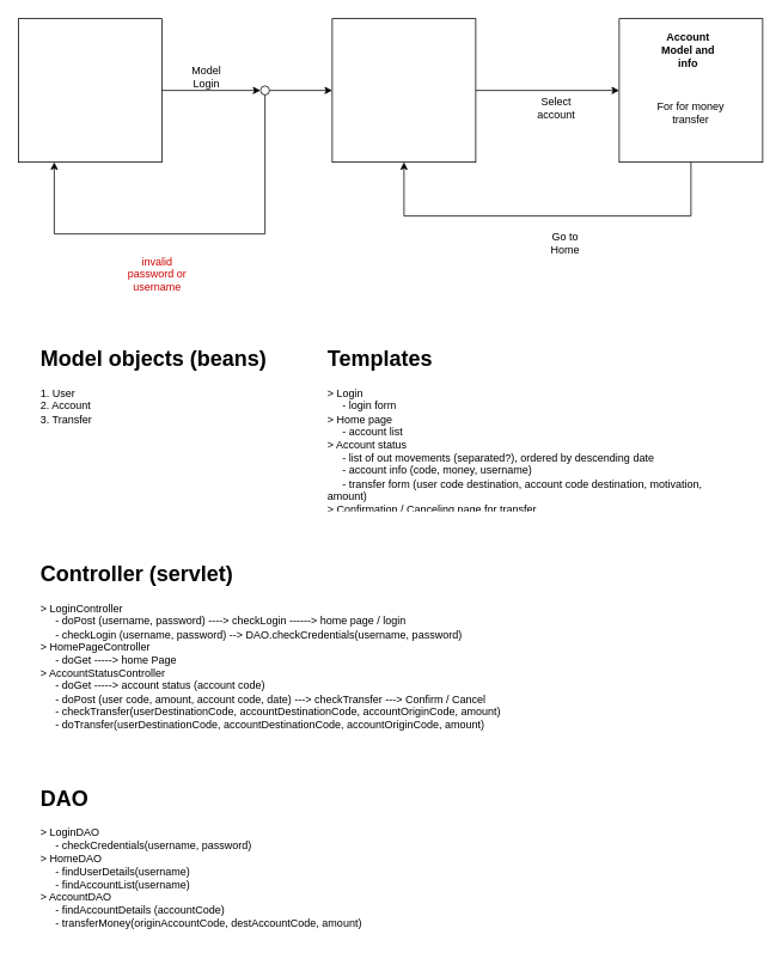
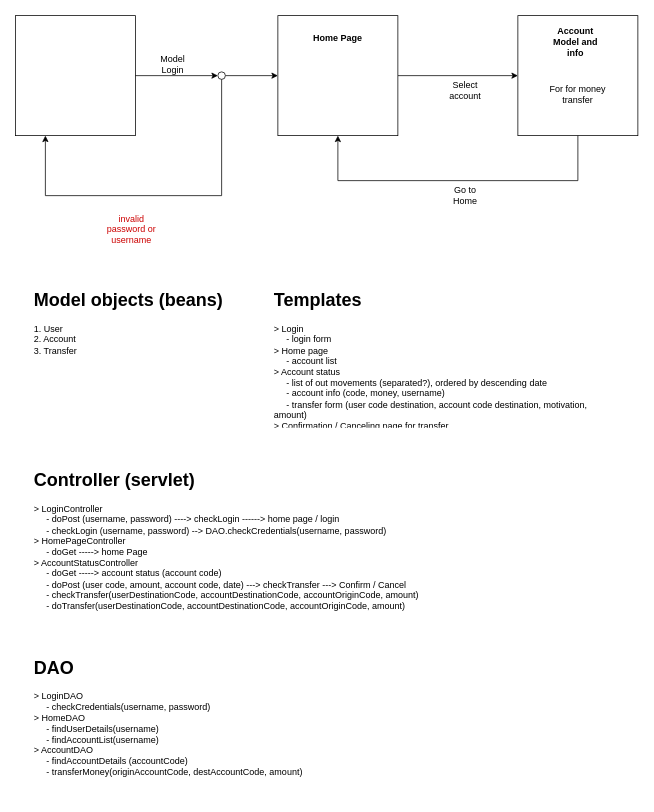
  <mxCell id="0" />
  <mxCell id="1" parent="0" />
  <mxCell id="2" style="edgeStyle=orthogonalEdgeStyle;rounded=0;orthogonalLoop=1;jettySize=auto;html=1;exitX=1;exitY=0.5;exitDx=0;exitDy=0;" edge="1" parent="1" source="16" target="12"><mxGeometry relative="1" as="geometry" /></mxCell>
  <mxCell id="3" style="edgeStyle=orthogonalEdgeStyle;rounded=0;orthogonalLoop=1;jettySize=auto;html=1;exitX=1;exitY=0.5;exitDx=0;exitDy=0;entryX=0;entryY=0.5;entryDx=0;entryDy=0;" edge="1" parent="1" source="12" target="8"><mxGeometry relative="1" as="geometry" /></mxCell>
  <mxCell id="4" value="Model Login" style="text;html=1;strokeColor=none;fillColor=none;align=center;verticalAlign=middle;whiteSpace=wrap;rounded=0;" vertex="1" parent="1"><mxGeometry x="210" y="75" width="40" height="20" as="geometry" /></mxCell>
  <mxCell id="5" value="Select account" style="text;html=1;strokeColor=none;fillColor=none;align=center;verticalAlign=middle;whiteSpace=wrap;rounded=0;" vertex="1" parent="1"><mxGeometry x="600" y="110" width="40" height="20" as="geometry" /></mxCell>
  <mxCell id="6" value="&lt;font color=&quot;#cc0000&quot;&gt;invalid password or&lt;br&gt;username&lt;/font&gt;" style="text;html=1;strokeColor=none;fillColor=none;align=center;verticalAlign=middle;whiteSpace=wrap;rounded=0;fontColor=#00994D;" vertex="1" parent="1"><mxGeometry x="130" y="270" width="90" height="70" as="geometry" /></mxCell>
  <mxCell id="7" value="" style="group" vertex="1" connectable="0" parent="1"><mxGeometry x="690" y="20" width="160" height="160" as="geometry" /></mxCell>
  <mxCell id="8" value="" style="whiteSpace=wrap;html=1;aspect=fixed;" vertex="1" parent="7"><mxGeometry width="160" height="160" as="geometry" /></mxCell>
  <mxCell id="9" value="Account Model and info" style="text;html=1;strokeColor=none;fillColor=none;align=center;verticalAlign=middle;whiteSpace=wrap;rounded=0;fontStyle=1" vertex="1" parent="7"><mxGeometry x="37" y="10" width="80" height="50" as="geometry" /></mxCell>
  <mxCell id="10" value="&lt;span style=&quot;font-weight: normal&quot;&gt;For for money transfer&lt;/span&gt;" style="text;html=1;strokeColor=none;fillColor=none;align=center;verticalAlign=middle;whiteSpace=wrap;rounded=0;fontStyle=1" vertex="1" parent="7"><mxGeometry x="40" y="80" width="80" height="50" as="geometry" /></mxCell>
  <mxCell id="11" value="" style="group" vertex="1" connectable="0" parent="1"><mxGeometry x="370" y="20" width="160" height="160" as="geometry" /></mxCell>
  <mxCell id="12" value="" style="whiteSpace=wrap;html=1;aspect=fixed;" vertex="1" parent="11"><mxGeometry width="160" height="160" as="geometry" /></mxCell>
+ <mxCell id="13" value="Home Page" style="text;html=1;strokeColor=none;fillColor=none;align=center;verticalAlign=middle;whiteSpace=wrap;rounded=0;fontStyle=1" vertex="1" parent="11"><mxGeometry x="40" y="20" width="80" height="20" as="geometry" /></mxCell>
  <mxCell id="14" value="" style="group" vertex="1" connectable="0" parent="1"><mxGeometry x="20" y="20" width="160" height="160" as="geometry" /></mxCell>
  <mxCell id="15" value="" style="whiteSpace=wrap;html=1;aspect=fixed;" vertex="1" parent="14"><mxGeometry width="160" height="160" as="geometry" /></mxCell>
  <mxCell id="16" value="" style="ellipse;whiteSpace=wrap;html=1;aspect=fixed;fontColor=#00994D;" vertex="1" parent="1"><mxGeometry x="290" y="95" width="10" height="10" as="geometry" /></mxCell>
  <mxCell id="17" style="edgeStyle=orthogonalEdgeStyle;rounded=0;orthogonalLoop=1;jettySize=auto;html=1;exitX=1;exitY=0.5;exitDx=0;exitDy=0;" edge="1" parent="1" source="15" target="16"><mxGeometry relative="1" as="geometry"><mxPoint x="180" y="100" as="sourcePoint" /><mxPoint x="370" y="100" as="targetPoint" /></mxGeometry></mxCell>
  <mxCell id="18" style="edgeStyle=orthogonalEdgeStyle;rounded=0;orthogonalLoop=1;jettySize=auto;html=1;exitX=0.5;exitY=1;exitDx=0;exitDy=0;entryX=0.25;entryY=1;entryDx=0;entryDy=0;fontColor=#00994D;" edge="1" parent="1" source="16" target="15"><mxGeometry relative="1" as="geometry"><Array as="points"><mxPoint x="295" y="260" /><mxPoint x="60" y="260" /></Array></mxGeometry></mxCell>
  <mxCell id="19" style="edgeStyle=orthogonalEdgeStyle;rounded=0;orthogonalLoop=1;jettySize=auto;html=1;exitX=0.5;exitY=1;exitDx=0;exitDy=0;entryX=0.5;entryY=1;entryDx=0;entryDy=0;fontColor=#00994D;" edge="1" parent="1" source="8" target="12"><mxGeometry relative="1" as="geometry"><Array as="points"><mxPoint x="770" y="240" /><mxPoint x="450" y="240" /></Array></mxGeometry></mxCell>
- <mxCell id="20" value="Go to Home" style="text;html=1;strokeColor=none;fillColor=none;align=center;verticalAlign=middle;whiteSpace=wrap;rounded=0;" vertex="1" parent="1"><mxGeometry x="610" y="260" width="40" height="20" as="geometry" /></mxCell>
+ <mxCell id="20" value="Go to Home" style="text;html=1;strokeColor=none;fillColor=none;align=center;verticalAlign=middle;whiteSpace=wrap;rounded=0;" vertex="1" parent="1"><mxGeometry x="600" y="250" width="40" height="20" as="geometry" /></mxCell>
  <mxCell id="21" value="&lt;h1&gt;&lt;span style=&quot;color: rgb(0 , 0 , 0)&quot;&gt;Model objects (beans)&lt;/span&gt;&lt;/h1&gt;&lt;div&gt;&lt;span style=&quot;color: rgb(0 , 0 , 0)&quot;&gt;1. User&lt;/span&gt;&lt;/div&gt;&lt;div&gt;&lt;span style=&quot;color: rgb(0 , 0 , 0)&quot;&gt;2. Account&lt;/span&gt;&lt;/div&gt;&lt;div&gt;&lt;span style=&quot;color: rgb(0 , 0 , 0)&quot;&gt;3. Transfer&lt;/span&gt;&lt;/div&gt;&lt;div&gt;&lt;span style=&quot;color: rgb(0 , 0 , 0)&quot;&gt;&lt;br&gt;&lt;/span&gt;&lt;/div&gt;&lt;div&gt;&lt;span style=&quot;color: rgb(0 , 0 , 0)&quot;&gt;&lt;br&gt;&lt;/span&gt;&lt;/div&gt;" style="text;html=1;strokeColor=none;fillColor=none;spacing=5;spacingTop=-20;whiteSpace=wrap;overflow=hidden;rounded=0;fontColor=#00994D;" vertex="1" parent="1"><mxGeometry x="40" y="380" width="340" height="110" as="geometry" /></mxCell>
  <mxCell id="22" value="&lt;h1&gt;&lt;font color=&quot;#000000&quot;&gt;Templates&lt;/font&gt;&lt;/h1&gt;&lt;div&gt;&lt;font color=&quot;#000000&quot;&gt;&amp;gt; Login&lt;/font&gt;&lt;/div&gt;&lt;div&gt;&lt;font color=&quot;#000000&quot;&gt;&amp;nbsp; &amp;nbsp; &amp;nbsp;- login form&lt;/font&gt;&lt;/div&gt;&lt;div&gt;&lt;font color=&quot;#000000&quot;&gt;&amp;gt; Home page&lt;/font&gt;&lt;/div&gt;&lt;div&gt;&lt;font color=&quot;#000000&quot;&gt;&amp;nbsp; &amp;nbsp; &amp;nbsp;- account list&lt;/font&gt;&lt;/div&gt;&lt;div&gt;&lt;font color=&quot;#000000&quot;&gt;&amp;gt; Account status&lt;/font&gt;&lt;/div&gt;&lt;div&gt;&lt;font color=&quot;#000000&quot;&gt;&amp;nbsp; &amp;nbsp; &amp;nbsp;- list of out movements (separated?), ordered by descending date&lt;/font&gt;&lt;/div&gt;&lt;div&gt;&lt;font color=&quot;#000000&quot;&gt;&amp;nbsp; &amp;nbsp; &amp;nbsp;- account info (code, money, username)&lt;/font&gt;&lt;/div&gt;&lt;div&gt;&lt;font color=&quot;#000000&quot;&gt;&amp;nbsp; &amp;nbsp; &amp;nbsp;- transfer form (user code destination, account code destination, motivation, amount)&lt;/font&gt;&lt;/div&gt;&lt;div&gt;&lt;span style=&quot;color: rgb(0 , 0 , 0)&quot;&gt;&amp;gt; Confirmation / Canceling page for transfer&lt;/span&gt;&lt;/div&gt;&lt;div&gt;&lt;span style=&quot;color: rgb(0 , 0 , 0)&quot;&gt;&lt;br&gt;&lt;/span&gt;&lt;/div&gt;" style="text;html=1;strokeColor=none;fillColor=none;spacing=5;spacingTop=-20;whiteSpace=wrap;overflow=hidden;rounded=0;fontColor=#00994D;" vertex="1" parent="1"><mxGeometry x="360" y="380" width="470" height="190" as="geometry" /></mxCell>
  <mxCell id="23" value="&lt;h1&gt;&lt;font color=&quot;#000000&quot;&gt;Controller (servlet)&lt;/font&gt;&lt;/h1&gt;&lt;div&gt;&lt;font color=&quot;#000000&quot;&gt;&amp;gt; LoginController&lt;/font&gt;&lt;/div&gt;&lt;div&gt;&lt;font color=&quot;#000000&quot;&gt;&amp;nbsp; &amp;nbsp; &amp;nbsp;- doPost (username, password) ----&amp;gt; checkLogin ------&amp;gt; home page / login&lt;/font&gt;&lt;/div&gt;&lt;div&gt;&lt;font color=&quot;#000000&quot;&gt;&amp;nbsp; &amp;nbsp; &amp;nbsp;- checkLogin (username, password) --&amp;gt; DAO.checkCredentials(username, password)&lt;/font&gt;&lt;/div&gt;&lt;div&gt;&lt;font color=&quot;#000000&quot;&gt;&amp;gt; HomePageController&lt;/font&gt;&lt;/div&gt;&lt;div&gt;&lt;font color=&quot;#000000&quot;&gt;&amp;nbsp; &amp;nbsp; &amp;nbsp;- doGet -----&amp;gt; home Page&lt;/font&gt;&lt;/div&gt;&lt;div&gt;&lt;font color=&quot;#000000&quot;&gt;&amp;gt; AccountStatusController&lt;/font&gt;&lt;/div&gt;&lt;div&gt;&lt;font color=&quot;#000000&quot;&gt;&amp;nbsp; &amp;nbsp; &amp;nbsp;- doGet -----&amp;gt; account status (account code)&lt;/font&gt;&lt;/div&gt;&lt;div&gt;&lt;font color=&quot;#000000&quot;&gt;&amp;nbsp; &amp;nbsp; &amp;nbsp;- doPost (user code, amount, account code, date) ---&amp;gt; checkTransfer ---&amp;gt; Confirm / Cancel&lt;/font&gt;&lt;/div&gt;&lt;div&gt;&lt;span style=&quot;color: rgb(0 , 0 , 0)&quot;&gt;&amp;nbsp; &amp;nbsp; &amp;nbsp;- checkTransfer(userDestinationCode, accountDestinationCode, accountOriginCode, amount)&lt;/span&gt;&lt;/div&gt;&lt;div&gt;&lt;span style=&quot;color: rgb(0 , 0 , 0)&quot;&gt;&amp;nbsp; &amp;nbsp; &amp;nbsp;- doTransfer(&lt;/span&gt;&lt;span style=&quot;color: rgb(0 , 0 , 0)&quot;&gt;userDestinationCode, accountDestinationCode, accountOriginCode, amount)&lt;/span&gt;&lt;/div&gt;&lt;div&gt;&lt;span style=&quot;color: rgb(0 , 0 , 0)&quot;&gt;&lt;br&gt;&lt;/span&gt;&lt;/div&gt;" style="text;html=1;strokeColor=none;fillColor=none;spacing=5;spacingTop=-20;whiteSpace=wrap;overflow=hidden;rounded=0;fontColor=#00994D;" vertex="1" parent="1"><mxGeometry x="40" y="620" width="680" height="210" as="geometry" /></mxCell>
  <mxCell id="24" value="&lt;h1&gt;&lt;font color=&quot;#000000&quot;&gt;DAO&lt;/font&gt;&lt;/h1&gt;&lt;div&gt;&lt;font color=&quot;#000000&quot;&gt;&amp;gt; LoginDAO&lt;/font&gt;&lt;/div&gt;&lt;div&gt;&lt;font color=&quot;#000000&quot;&gt;&amp;nbsp; &amp;nbsp; &amp;nbsp;- checkCredentials(username, password)&lt;/font&gt;&lt;/div&gt;&lt;div&gt;&lt;font color=&quot;#000000&quot;&gt;&amp;gt; HomeDAO&lt;/font&gt;&lt;/div&gt;&lt;div&gt;&lt;font color=&quot;#000000&quot;&gt;&amp;nbsp; &amp;nbsp; &amp;nbsp;- findUserDetails(username)&lt;/font&gt;&lt;/div&gt;&lt;div&gt;&lt;font color=&quot;#000000&quot;&gt;&amp;nbsp; &amp;nbsp; &amp;nbsp;- findAccountList(username)&lt;/font&gt;&lt;/div&gt;&lt;div&gt;&lt;font color=&quot;#000000&quot;&gt;&amp;gt; AccountDAO&lt;/font&gt;&lt;/div&gt;&lt;div&gt;&lt;font color=&quot;#000000&quot;&gt;&amp;nbsp; &amp;nbsp; &amp;nbsp;- findAccountDetails (accountCode)&lt;/font&gt;&lt;/div&gt;&lt;div&gt;&lt;font color=&quot;#000000&quot;&gt;&amp;nbsp; &amp;nbsp; &amp;nbsp;- transferMoney(originAccountCode, destAccountCode, amount)&lt;/font&gt;&lt;/div&gt;" style="text;html=1;strokeColor=none;fillColor=none;spacing=5;spacingTop=-20;whiteSpace=wrap;overflow=hidden;rounded=0;fontColor=#00994D;" vertex="1" parent="1"><mxGeometry x="40" y="870" width="560" height="190" as="geometry" /></mxCell>
